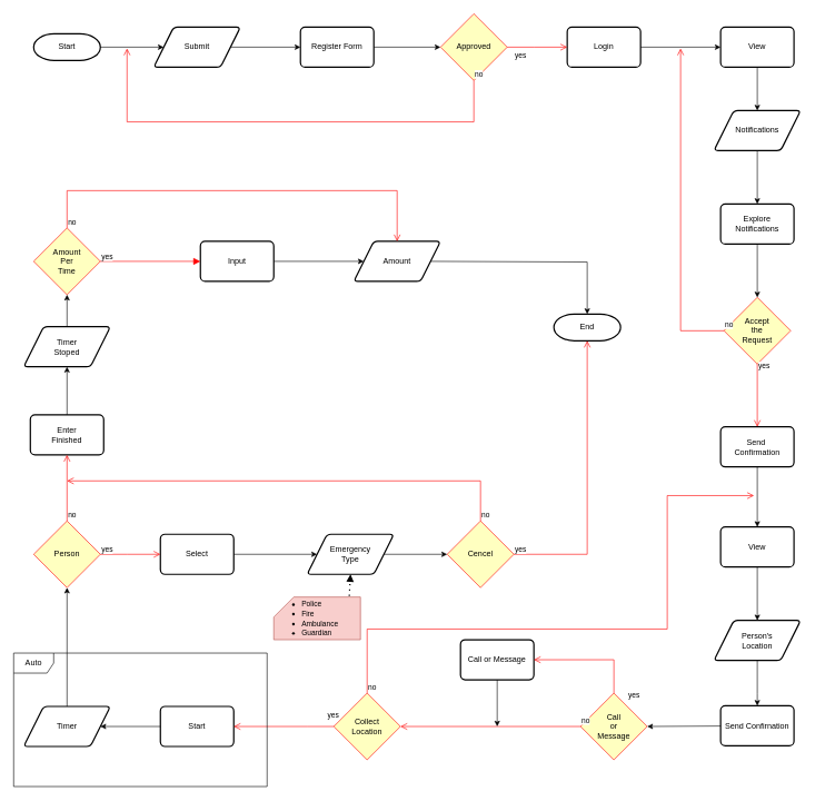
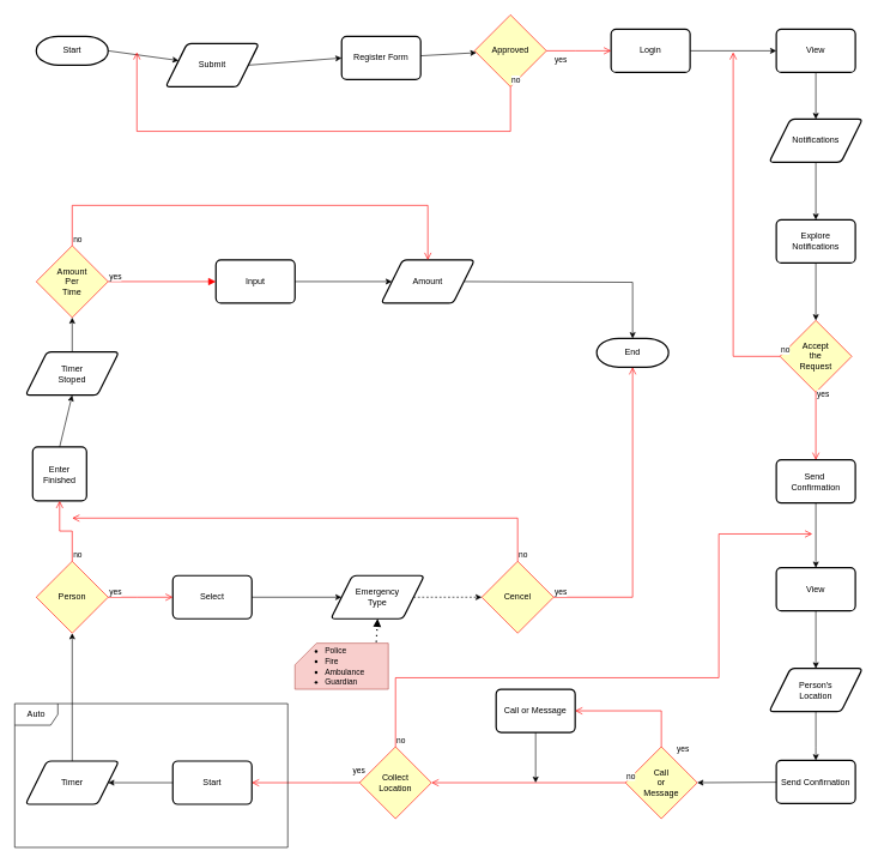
  <mxCell id="0" />
  <mxCell id="1" parent="0" />
  <mxCell id="2" value="Start" style="strokeWidth=2;html=1;shape=mxgraph.flowchart.terminator;whiteSpace=wrap;" parent="1" vertex="1"><mxGeometry x="50" y="50" width="100" height="40" as="geometry" /></mxCell>
- <mxCell id="3" value="Submit" style="shape=parallelogram;html=1;strokeWidth=2;perimeter=parallelogramPerimeter;whiteSpace=wrap;rounded=1;arcSize=12;size=0.23;" parent="1" vertex="1"><mxGeometry x="230" y="40" width="130" height="60" as="geometry" /></mxCell>
- <mxCell id="4" value="Register Form" style="rounded=1;whiteSpace=wrap;html=1;absoluteArcSize=1;arcSize=14;strokeWidth=2;" parent="1" vertex="1"><mxGeometry x="450" y="40" width="110" height="60" as="geometry" /></mxCell>
+ <mxCell id="3" value="Submit" style="shape=parallelogram;html=1;strokeWidth=2;perimeter=parallelogramPerimeter;whiteSpace=wrap;rounded=1;arcSize=12;size=0.23;" parent="1" vertex="1"><mxGeometry x="230" y="60" width="130" height="60" as="geometry" /></mxCell>
+ <mxCell id="4" value="Register Form" style="rounded=1;whiteSpace=wrap;html=1;absoluteArcSize=1;arcSize=14;strokeWidth=2;" parent="1" vertex="1"><mxGeometry x="475" y="50" width="110" height="60" as="geometry" /></mxCell>
  <mxCell id="5" value="Login" style="rounded=1;whiteSpace=wrap;html=1;absoluteArcSize=1;arcSize=14;strokeWidth=2;" parent="1" vertex="1"><mxGeometry x="850" y="40" width="110" height="60" as="geometry" /></mxCell>
  <mxCell id="6" value="View" style="rounded=1;whiteSpace=wrap;html=1;absoluteArcSize=1;arcSize=14;strokeWidth=2;" parent="1" vertex="1"><mxGeometry x="1080" y="40" width="110" height="60" as="geometry" /></mxCell>
  <mxCell id="7" value="Notifications" style="shape=parallelogram;html=1;strokeWidth=2;perimeter=parallelogramPerimeter;whiteSpace=wrap;rounded=1;arcSize=12;size=0.23;" parent="1" vertex="1"><mxGeometry x="1070" y="165" width="130" height="60" as="geometry" /></mxCell>
  <mxCell id="8" value="Explore&lt;div&gt;Notifications&lt;/div&gt;" style="rounded=1;whiteSpace=wrap;html=1;absoluteArcSize=1;arcSize=14;strokeWidth=2;" parent="1" vertex="1"><mxGeometry x="1080" y="305" width="110" height="60" as="geometry" /></mxCell>
  <mxCell id="9" value="Send&amp;nbsp;&lt;div&gt;Confirmation&lt;/div&gt;" style="rounded=1;whiteSpace=wrap;html=1;absoluteArcSize=1;arcSize=14;strokeWidth=2;" parent="1" vertex="1"><mxGeometry x="1080" y="639" width="110" height="60" as="geometry" /></mxCell>
  <mxCell id="10" value="View" style="rounded=1;whiteSpace=wrap;html=1;absoluteArcSize=1;arcSize=14;strokeWidth=2;" parent="1" vertex="1"><mxGeometry x="1080" y="789" width="110" height="60" as="geometry" /></mxCell>
  <mxCell id="11" value="Send Confirnation" style="rounded=1;whiteSpace=wrap;html=1;absoluteArcSize=1;arcSize=14;strokeWidth=2;" parent="1" vertex="1"><mxGeometry x="1080" y="1057" width="110" height="60" as="geometry" /></mxCell>
  <mxCell id="12" value="Person's&lt;div&gt;Location&lt;/div&gt;" style="shape=parallelogram;html=1;strokeWidth=2;perimeter=parallelogramPerimeter;whiteSpace=wrap;rounded=1;arcSize=12;size=0.23;" vertex="1" parent="1"><mxGeometry x="1070" y="929" width="130" height="60" as="geometry" /></mxCell>
  <mxCell id="13" value="Call or Message" style="rounded=1;whiteSpace=wrap;html=1;absoluteArcSize=1;arcSize=14;strokeWidth=2;" vertex="1" parent="1"><mxGeometry x="690" y="958" width="110" height="60" as="geometry" /></mxCell>
  <mxCell id="14" value="Start" style="rounded=1;whiteSpace=wrap;html=1;absoluteArcSize=1;arcSize=14;strokeWidth=2;" vertex="1" parent="1"><mxGeometry x="240" y="1058" width="110" height="60" as="geometry" /></mxCell>
  <mxCell id="15" value="Timer" style="shape=parallelogram;html=1;strokeWidth=2;perimeter=parallelogramPerimeter;whiteSpace=wrap;rounded=1;arcSize=12;size=0.23;" vertex="1" parent="1"><mxGeometry x="35" y="1058" width="130" height="60" as="geometry" /></mxCell>
  <mxCell id="16" value="Select" style="rounded=1;whiteSpace=wrap;html=1;absoluteArcSize=1;arcSize=14;strokeWidth=2;" vertex="1" parent="1"><mxGeometry x="240" y="800" width="110" height="60" as="geometry" /></mxCell>
  <mxCell id="17" value="Emergency&lt;div&gt;Type&lt;/div&gt;" style="shape=parallelogram;html=1;strokeWidth=2;perimeter=parallelogramPerimeter;whiteSpace=wrap;rounded=1;arcSize=12;size=0.23;" vertex="1" parent="1"><mxGeometry x="460" y="800" width="130" height="60" as="geometry" /></mxCell>
- <mxCell id="18" value="Enter&lt;div&gt;Finished&lt;/div&gt;" style="rounded=1;whiteSpace=wrap;html=1;absoluteArcSize=1;arcSize=14;strokeWidth=2;" vertex="1" parent="1"><mxGeometry x="45" y="621" width="110" height="60" as="geometry" /></mxCell>
+ <mxCell id="18" value="Enter&lt;div&gt;Finished&lt;/div&gt;" style="rounded=1;whiteSpace=wrap;html=1;absoluteArcSize=1;arcSize=14;strokeWidth=2;" vertex="1" parent="1"><mxGeometry x="45" y="621" width="75" height="75" as="geometry" /></mxCell>
  <mxCell id="19" value="Timer&lt;div&gt;Stoped&lt;/div&gt;" style="shape=parallelogram;html=1;strokeWidth=2;perimeter=parallelogramPerimeter;whiteSpace=wrap;rounded=1;arcSize=12;size=0.23;" vertex="1" parent="1"><mxGeometry x="35" y="489" width="130" height="60" as="geometry" /></mxCell>
  <mxCell id="20" value="Input" style="rounded=1;whiteSpace=wrap;html=1;absoluteArcSize=1;arcSize=14;strokeWidth=2;" vertex="1" parent="1"><mxGeometry x="300" y="361" width="110" height="60" as="geometry" /></mxCell>
  <mxCell id="21" value="Amount" style="shape=parallelogram;html=1;strokeWidth=2;perimeter=parallelogramPerimeter;whiteSpace=wrap;rounded=1;arcSize=12;size=0.23;" vertex="1" parent="1"><mxGeometry x="530" y="361" width="130" height="60" as="geometry" /></mxCell>
  <mxCell id="22" value="End" style="strokeWidth=2;html=1;shape=mxgraph.flowchart.terminator;whiteSpace=wrap;" vertex="1" parent="1"><mxGeometry x="830" y="470" width="100" height="40" as="geometry" /></mxCell>
  <mxCell id="23" value="" style="endArrow=classic;html=1;rounded=0;exitX=1;exitY=0.5;exitDx=0;exitDy=0;exitPerimeter=0;" edge="1" parent="1" source="2" target="3"><mxGeometry width="50" height="50" relative="1" as="geometry"><mxPoint x="270" y="320" as="sourcePoint" /><mxPoint x="320" y="270" as="targetPoint" /></mxGeometry></mxCell>
  <mxCell id="24" value="" style="endArrow=classic;html=1;rounded=0;exitX=1;exitY=0.5;exitDx=0;exitDy=0;entryX=0;entryY=0.5;entryDx=0;entryDy=0;" edge="1" parent="1" source="3" target="4"><mxGeometry width="50" height="50" relative="1" as="geometry"><mxPoint x="160" y="80" as="sourcePoint" /><mxPoint x="255" y="80" as="targetPoint" /></mxGeometry></mxCell>
  <mxCell id="25" value="" style="endArrow=classic;html=1;rounded=0;" edge="1" parent="1" source="4" target="26"><mxGeometry width="50" height="50" relative="1" as="geometry"><mxPoint x="270" y="220" as="sourcePoint" /><mxPoint x="660" y="70" as="targetPoint" /></mxGeometry></mxCell>
  <mxCell id="26" value="Approved" style="rhombus;whiteSpace=wrap;html=1;fontColor=#000000;fillColor=#ffffc0;strokeColor=#ff0000;" vertex="1" parent="1"><mxGeometry x="660" y="20" width="100" height="100" as="geometry" /></mxCell>
  <mxCell id="27" value="no" style="edgeStyle=orthogonalEdgeStyle;html=1;align=left;verticalAlign=bottom;endArrow=open;endSize=8;strokeColor=#ff0000;rounded=0;" edge="1" source="26" parent="1"><mxGeometry x="-1" relative="1" as="geometry"><mxPoint x="190" y="72" as="targetPoint" /><Array as="points"><mxPoint x="710" y="182" /><mxPoint x="190" y="182" /></Array></mxGeometry></mxCell>
  <mxCell id="28" value="yes" style="edgeStyle=orthogonalEdgeStyle;html=1;align=left;verticalAlign=top;endArrow=open;endSize=8;strokeColor=#ff0000;rounded=0;entryX=0;entryY=0.5;entryDx=0;entryDy=0;" edge="1" source="26" parent="1" target="5"><mxGeometry x="-1" y="-10" relative="1" as="geometry"><mxPoint x="780" y="180" as="targetPoint" /><Array as="points"><mxPoint x="800" y="70" /><mxPoint x="800" y="70" /></Array><mxPoint x="10" y="-10" as="offset" /></mxGeometry></mxCell>
  <mxCell id="29" value="" style="endArrow=classic;html=1;rounded=0;entryX=0;entryY=0.5;entryDx=0;entryDy=0;exitX=1;exitY=0.5;exitDx=0;exitDy=0;" edge="1" parent="1" source="5" target="6"><mxGeometry width="50" height="50" relative="1" as="geometry"><mxPoint x="960" y="70" as="sourcePoint" /><mxPoint x="670" y="80" as="targetPoint" /></mxGeometry></mxCell>
  <mxCell id="30" value="" style="endArrow=classic;html=1;rounded=0;entryX=0.5;entryY=0;entryDx=0;entryDy=0;exitX=0.5;exitY=1;exitDx=0;exitDy=0;" edge="1" parent="1" source="6" target="7"><mxGeometry width="50" height="50" relative="1" as="geometry"><mxPoint x="970" y="162" as="sourcePoint" /><mxPoint x="1090" y="162" as="targetPoint" /></mxGeometry></mxCell>
  <mxCell id="31" value="" style="endArrow=classic;html=1;rounded=0;exitX=0.5;exitY=1;exitDx=0;exitDy=0;" edge="1" parent="1" source="7" target="8"><mxGeometry width="50" height="50" relative="1" as="geometry"><mxPoint x="1145" y="45" as="sourcePoint" /><mxPoint x="1145" y="175" as="targetPoint" /></mxGeometry></mxCell>
  <mxCell id="32" value="Accept&lt;div&gt;the&lt;/div&gt;&lt;div&gt;Request&lt;/div&gt;" style="rhombus;whiteSpace=wrap;html=1;fontColor=#000000;fillColor=#ffffc0;strokeColor=#ff0000;" vertex="1" parent="1"><mxGeometry x="1085" y="445" width="100" height="100" as="geometry" /></mxCell>
  <mxCell id="33" value="no" style="edgeStyle=orthogonalEdgeStyle;html=1;align=left;verticalAlign=bottom;endArrow=open;endSize=8;strokeColor=#ff0000;rounded=0;" edge="1" parent="1" source="32"><mxGeometry x="-1" relative="1" as="geometry"><mxPoint x="1020" y="72" as="targetPoint" /><Array as="points"><mxPoint x="1020" y="495" /></Array></mxGeometry></mxCell>
  <mxCell id="34" value="yes" style="edgeStyle=orthogonalEdgeStyle;html=1;align=left;verticalAlign=top;endArrow=open;endSize=8;strokeColor=#ff0000;rounded=0;entryX=0.5;entryY=0;entryDx=0;entryDy=0;" edge="1" parent="1" source="32" target="9"><mxGeometry x="-1" y="-10" relative="1" as="geometry"><mxPoint x="1100" y="612" as="targetPoint" /><Array as="points"><mxPoint x="1135" y="552" /><mxPoint x="1135" y="552" /></Array><mxPoint x="10" y="-10" as="offset" /></mxGeometry></mxCell>
  <mxCell id="35" value="" style="endArrow=classic;html=1;rounded=0;" edge="1" parent="1" source="8" target="32"><mxGeometry width="50" height="50" relative="1" as="geometry"><mxPoint x="1145" y="235" as="sourcePoint" /><mxPoint x="1145" y="315" as="targetPoint" /></mxGeometry></mxCell>
  <mxCell id="36" value="" style="endArrow=classic;html=1;rounded=0;exitX=0.5;exitY=1;exitDx=0;exitDy=0;" edge="1" parent="1" source="9" target="10"><mxGeometry width="50" height="50" relative="1" as="geometry"><mxPoint x="1155" y="719" as="sourcePoint" /><mxPoint x="1155" y="799" as="targetPoint" /></mxGeometry></mxCell>
  <mxCell id="37" value="" style="endArrow=classic;html=1;rounded=0;exitX=0.5;exitY=1;exitDx=0;exitDy=0;entryX=0.5;entryY=0;entryDx=0;entryDy=0;" edge="1" parent="1" source="10" target="12"><mxGeometry width="50" height="50" relative="1" as="geometry"><mxPoint x="1145" y="709" as="sourcePoint" /><mxPoint x="1145" y="799" as="targetPoint" /></mxGeometry></mxCell>
  <mxCell id="38" value="" style="endArrow=classic;html=1;rounded=0;exitX=0.5;exitY=1;exitDx=0;exitDy=0;entryX=0.5;entryY=0;entryDx=0;entryDy=0;" edge="1" parent="1" source="12" target="11"><mxGeometry width="50" height="50" relative="1" as="geometry"><mxPoint x="1145" y="859" as="sourcePoint" /><mxPoint x="1145" y="939" as="targetPoint" /><Array as="points"><mxPoint x="1135" y="1039" /></Array></mxGeometry></mxCell>
  <mxCell id="39" value="Call&lt;div&gt;or&lt;/div&gt;&lt;div&gt;Message&lt;/div&gt;" style="rhombus;whiteSpace=wrap;html=1;fontColor=#000000;fillColor=#ffffc0;strokeColor=#ff0000;" vertex="1" parent="1"><mxGeometry x="870" y="1038" width="100" height="100" as="geometry" /></mxCell>
  <mxCell id="40" value="no" style="edgeStyle=orthogonalEdgeStyle;html=1;align=left;verticalAlign=bottom;endArrow=open;endSize=8;strokeColor=#ff0000;rounded=0;entryX=1;entryY=0.5;entryDx=0;entryDy=0;" edge="1" parent="1" source="39" target="43"><mxGeometry x="-1" relative="1" as="geometry"><mxPoint x="600" y="1088" as="targetPoint" /><Array as="points" /></mxGeometry></mxCell>
  <mxCell id="41" value="yes" style="edgeStyle=orthogonalEdgeStyle;html=1;align=left;verticalAlign=top;endArrow=open;endSize=8;strokeColor=#ff0000;rounded=0;entryX=1;entryY=0.5;entryDx=0;entryDy=0;" edge="1" parent="1" source="39" target="13"><mxGeometry x="-1" y="-10" relative="1" as="geometry"><mxPoint x="995" y="1128" as="targetPoint" /><Array as="points"><mxPoint x="920" y="988" /></Array><mxPoint x="10" y="-10" as="offset" /></mxGeometry></mxCell>
  <mxCell id="42" value="" style="endArrow=classic;html=1;rounded=0;entryX=1;entryY=0.5;entryDx=0;entryDy=0;" edge="1" parent="1" source="11" target="39"><mxGeometry width="50" height="50" relative="1" as="geometry"><mxPoint x="1145" y="1060" as="sourcePoint" /><mxPoint x="1145" y="1190" as="targetPoint" /></mxGeometry></mxCell>
  <mxCell id="43" value="Collect&lt;div&gt;Location&lt;/div&gt;" style="rhombus;whiteSpace=wrap;html=1;fontColor=#000000;fillColor=#ffffc0;strokeColor=#ff0000;" vertex="1" parent="1"><mxGeometry x="500" y="1038" width="100" height="100" as="geometry" /></mxCell>
  <mxCell id="44" value="no" style="edgeStyle=orthogonalEdgeStyle;html=1;align=left;verticalAlign=bottom;endArrow=open;endSize=8;strokeColor=#ff0000;rounded=0;" edge="1" parent="1" source="43"><mxGeometry x="-1" relative="1" as="geometry"><mxPoint x="1130" y="742" as="targetPoint" /><Array as="points"><mxPoint x="550" y="942" /><mxPoint x="1000" y="942" /><mxPoint x="1000" y="742" /></Array></mxGeometry></mxCell>
  <mxCell id="45" value="yes" style="edgeStyle=orthogonalEdgeStyle;html=1;align=left;verticalAlign=top;endArrow=open;endSize=8;strokeColor=#ff0000;rounded=0;entryX=1;entryY=0.5;entryDx=0;entryDy=0;" edge="1" parent="1" source="43" target="14"><mxGeometry x="-0.857" y="-30" relative="1" as="geometry"><mxPoint x="550" y="918" as="targetPoint" /><Array as="points"><mxPoint x="460" y="1088" /><mxPoint x="460" y="1088" /></Array><mxPoint as="offset" /></mxGeometry></mxCell>
  <mxCell id="46" value="" style="endArrow=classic;html=1;rounded=0;exitX=0.5;exitY=1;exitDx=0;exitDy=0;" edge="1" parent="1" source="13"><mxGeometry width="50" height="50" relative="1" as="geometry"><mxPoint x="1145" y="938" as="sourcePoint" /><mxPoint x="745" y="1088" as="targetPoint" /><Array as="points" /></mxGeometry></mxCell>
  <mxCell id="47" value="" style="endArrow=classic;html=1;rounded=0;exitX=0;exitY=0.5;exitDx=0;exitDy=0;" edge="1" parent="1" source="14" target="15"><mxGeometry width="50" height="50" relative="1" as="geometry"><mxPoint x="755" y="1028" as="sourcePoint" /><mxPoint x="755" y="1098" as="targetPoint" /><Array as="points" /></mxGeometry></mxCell>
  <mxCell id="48" value="Auto" style="shape=umlFrame;whiteSpace=wrap;html=1;pointerEvents=0;" vertex="1" parent="1"><mxGeometry x="20" y="978" width="380" height="200" as="geometry" /></mxCell>
  <mxCell id="49" value="" style="endArrow=classic;html=1;rounded=0;entryX=0.5;entryY=1;entryDx=0;entryDy=0;" edge="1" parent="1" source="15" target="50"><mxGeometry width="50" height="50" relative="1" as="geometry"><mxPoint x="250" y="1282" as="sourcePoint" /><mxPoint x="100" y="1052" as="targetPoint" /><Array as="points" /></mxGeometry></mxCell>
  <mxCell id="50" value="Person" style="rhombus;whiteSpace=wrap;html=1;fontColor=#000000;fillColor=#ffffc0;strokeColor=#ff0000;" vertex="1" parent="1"><mxGeometry x="50" y="780" width="100" height="100" as="geometry" /></mxCell>
  <mxCell id="51" value="no" style="edgeStyle=orthogonalEdgeStyle;html=1;align=left;verticalAlign=bottom;endArrow=open;endSize=8;strokeColor=#ff0000;rounded=0;entryX=0.5;entryY=1;entryDx=0;entryDy=0;" edge="1" parent="1" source="50" target="18"><mxGeometry x="-1" relative="1" as="geometry"><mxPoint x="160" y="832" as="targetPoint" /><Array as="points" /></mxGeometry></mxCell>
  <mxCell id="52" value="yes" style="edgeStyle=orthogonalEdgeStyle;html=1;align=left;verticalAlign=top;endArrow=open;endSize=8;strokeColor=#ff0000;rounded=0;entryX=0;entryY=0.5;entryDx=0;entryDy=0;" edge="1" parent="1" source="50" target="16"><mxGeometry x="-1" y="20" relative="1" as="geometry"><mxPoint x="-200" y="910" as="targetPoint" /><Array as="points"><mxPoint x="190" y="830" /><mxPoint x="190" y="830" /></Array><mxPoint as="offset" /></mxGeometry></mxCell>
  <mxCell id="53" value="" style="endArrow=classic;html=1;rounded=0;entryX=0;entryY=0.5;entryDx=0;entryDy=0;" edge="1" parent="1" source="16" target="17"><mxGeometry width="50" height="50" relative="1" as="geometry"><mxPoint x="110" y="1100" as="sourcePoint" /><mxPoint x="110" y="890" as="targetPoint" /><Array as="points" /></mxGeometry></mxCell>
  <mxCell id="54" value="Cencel" style="rhombus;whiteSpace=wrap;html=1;fontColor=#000000;fillColor=#ffffc0;strokeColor=#ff0000;" vertex="1" parent="1"><mxGeometry x="670" y="780" width="100" height="100" as="geometry" /></mxCell>
  <mxCell id="55" value="no" style="edgeStyle=orthogonalEdgeStyle;html=1;align=left;verticalAlign=bottom;endArrow=open;endSize=8;strokeColor=#ff0000;rounded=0;" edge="1" parent="1" source="54"><mxGeometry x="-1" relative="1" as="geometry"><mxPoint x="100" y="720" as="targetPoint" /><Array as="points"><mxPoint x="720" y="720" /><mxPoint x="100" y="720" /></Array></mxGeometry></mxCell>
  <mxCell id="56" value="yes" style="edgeStyle=orthogonalEdgeStyle;html=1;align=left;verticalAlign=top;endArrow=open;endSize=8;strokeColor=#ff0000;rounded=0;entryX=0.5;entryY=1;entryDx=0;entryDy=0;entryPerimeter=0;" edge="1" parent="1" source="54" target="22"><mxGeometry x="-1" y="20" relative="1" as="geometry"><mxPoint x="950" y="982" as="targetPoint" /><Array as="points"><mxPoint x="880" y="830" /></Array><mxPoint as="offset" /></mxGeometry></mxCell>
- <mxCell id="57" value="" style="endArrow=classic;html=1;rounded=0;entryX=0;entryY=0.5;entryDx=0;entryDy=0;" edge="1" parent="1" source="17" target="54"><mxGeometry width="50" height="50" relative="1" as="geometry"><mxPoint x="360" y="840" as="sourcePoint" /><mxPoint x="485" y="840" as="targetPoint" /><Array as="points" /></mxGeometry></mxCell>
+ <mxCell id="57" value="" style="endArrow=classic;html=1;rounded=0;entryX=0;entryY=0.5;entryDx=0;entryDy=0;dashed=1;" edge="1" parent="1" source="17" target="54"><mxGeometry width="50" height="50" relative="1" as="geometry"><mxPoint x="360" y="840" as="sourcePoint" /><mxPoint x="485" y="840" as="targetPoint" /><Array as="points" /></mxGeometry></mxCell>
  <mxCell id="58" value="" style="endArrow=classic;html=1;rounded=0;entryX=0.5;entryY=1;entryDx=0;entryDy=0;exitX=0.5;exitY=0;exitDx=0;exitDy=0;" edge="1" parent="1" source="18" target="19"><mxGeometry width="50" height="50" relative="1" as="geometry"><mxPoint x="370" y="911" as="sourcePoint" /><mxPoint x="495" y="911" as="targetPoint" /><Array as="points" /></mxGeometry></mxCell>
  <mxCell id="59" value="Amount&lt;div&gt;Per&lt;/div&gt;&lt;div&gt;Time&lt;/div&gt;" style="rhombus;whiteSpace=wrap;html=1;fontColor=#000000;fillColor=#ffffc0;strokeColor=#ff0000;" vertex="1" parent="1"><mxGeometry x="50" y="341" width="100" height="100" as="geometry" /></mxCell>
  <mxCell id="60" value="no" style="edgeStyle=orthogonalEdgeStyle;html=1;align=left;verticalAlign=bottom;endArrow=open;endSize=8;strokeColor=#ff0000;rounded=0;entryX=0.5;entryY=0;entryDx=0;entryDy=0;" edge="1" parent="1" source="59" target="21"><mxGeometry x="-1" relative="1" as="geometry"><mxPoint x="160" y="251" as="targetPoint" /><Array as="points"><mxPoint x="100" y="285" /><mxPoint x="595" y="285" /></Array></mxGeometry></mxCell>
  <mxCell id="61" value="yes" style="edgeStyle=orthogonalEdgeStyle;html=1;align=left;verticalAlign=top;endArrow=block;endSize=8;strokeColor=#ff0000;rounded=0;entryX=0;entryY=0.5;entryDx=0;entryDy=0;" edge="1" parent="1" source="59" target="20"><mxGeometry x="-1" y="20" relative="1" as="geometry"><mxPoint x="340" y="441" as="targetPoint" /><Array as="points"><mxPoint x="300" y="391" /></Array><mxPoint as="offset" /></mxGeometry></mxCell>
  <mxCell id="62" value="" style="endArrow=classic;html=1;rounded=0;entryX=0.5;entryY=1;entryDx=0;entryDy=0;exitX=0.5;exitY=0;exitDx=0;exitDy=0;" edge="1" parent="1" source="19" target="59"><mxGeometry width="50" height="50" relative="1" as="geometry"><mxPoint x="110" y="635" as="sourcePoint" /><mxPoint x="110" y="525" as="targetPoint" /><Array as="points" /></mxGeometry></mxCell>
  <mxCell id="63" value="" style="endArrow=classic;html=1;rounded=0;entryX=0;entryY=0.5;entryDx=0;entryDy=0;exitX=1;exitY=0.5;exitDx=0;exitDy=0;" edge="1" parent="1" source="20" target="21"><mxGeometry width="50" height="50" relative="1" as="geometry"><mxPoint x="110" y="551" as="sourcePoint" /><mxPoint x="110" y="451" as="targetPoint" /><Array as="points" /></mxGeometry></mxCell>
  <mxCell id="64" value="" style="endArrow=classic;html=1;rounded=0;entryX=0.5;entryY=0;entryDx=0;entryDy=0;entryPerimeter=0;exitX=1;exitY=0.5;exitDx=0;exitDy=0;" edge="1" parent="1" source="21" target="22"><mxGeometry width="50" height="50" relative="1" as="geometry"><mxPoint x="880" y="372" as="sourcePoint" /><mxPoint x="555" y="402" as="targetPoint" /><Array as="points"><mxPoint x="880" y="392" /></Array></mxGeometry></mxCell>
  <mxCell id="65" value="&lt;ul&gt;&lt;li&gt;&lt;font style=&quot;font-size: 11px;&quot;&gt;Police&lt;/font&gt;&lt;/li&gt;&lt;li&gt;&lt;font style=&quot;font-size: 11px;&quot;&gt;Fire&lt;/font&gt;&lt;/li&gt;&lt;li&gt;&lt;font style=&quot;font-size: 11px;&quot;&gt;Ambulance&lt;/font&gt;&lt;/li&gt;&lt;li&gt;&lt;font style=&quot;font-size: 11px;&quot;&gt;Guardian&lt;/font&gt;&lt;/li&gt;&lt;/ul&gt;" style="shape=card;whiteSpace=wrap;html=1;align=left;fillColor=#f8cecc;strokeColor=#b85450;" vertex="1" parent="1"><mxGeometry x="410" y="894" width="130" height="64" as="geometry" /></mxCell>
  <mxCell id="66" value="" style="endArrow=block;dashed=1;html=1;dashPattern=1 3;strokeWidth=2;rounded=0;entryX=0.5;entryY=1;entryDx=0;entryDy=0;exitX=0.871;exitY=-0.025;exitDx=0;exitDy=0;exitPerimeter=0;" edge="1" parent="1" source="65" target="17"><mxGeometry width="50" height="50" relative="1" as="geometry"><mxPoint x="480" y="972" as="sourcePoint" /><mxPoint x="530" y="922" as="targetPoint" /></mxGeometry></mxCell>
